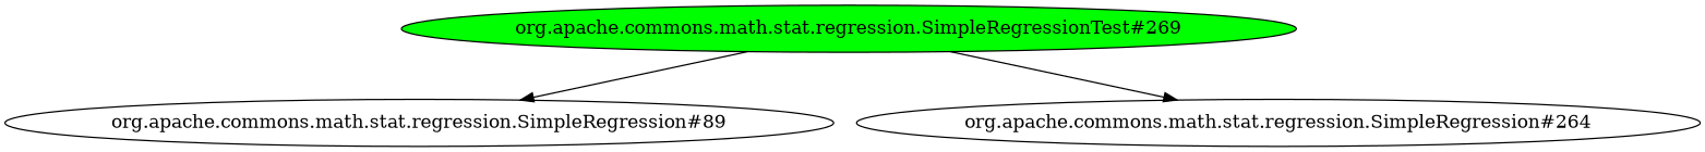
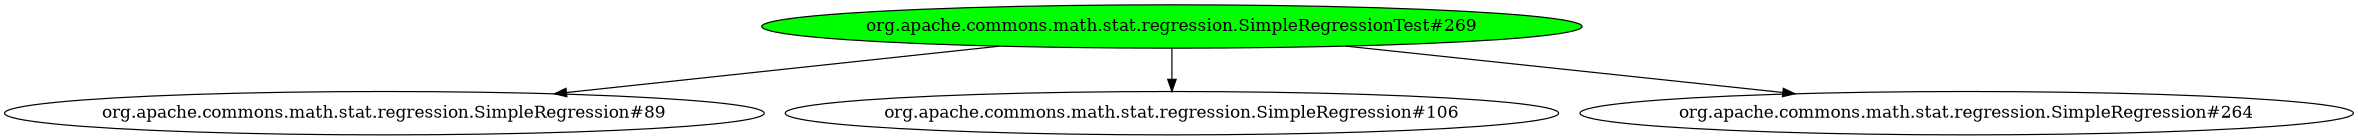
  digraph {
    "org.apache.commons.math.stat.regression.SimpleRegressionTest#269" [fillcolor=green style=filled]
    "org.apache.commons.math.stat.regression.SimpleRegression#89"
+   "org.apache.commons.math.stat.regression.SimpleRegression#106"
    "org.apache.commons.math.stat.regression.SimpleRegression#264"
    "org.apache.commons.math.stat.regression.SimpleRegressionTest#269" -> "org.apache.commons.math.stat.regression.SimpleRegression#89"
+   "org.apache.commons.math.stat.regression.SimpleRegressionTest#269" -> "org.apache.commons.math.stat.regression.SimpleRegression#106"
    "org.apache.commons.math.stat.regression.SimpleRegressionTest#269" -> "org.apache.commons.math.stat.regression.SimpleRegression#264"
  }
